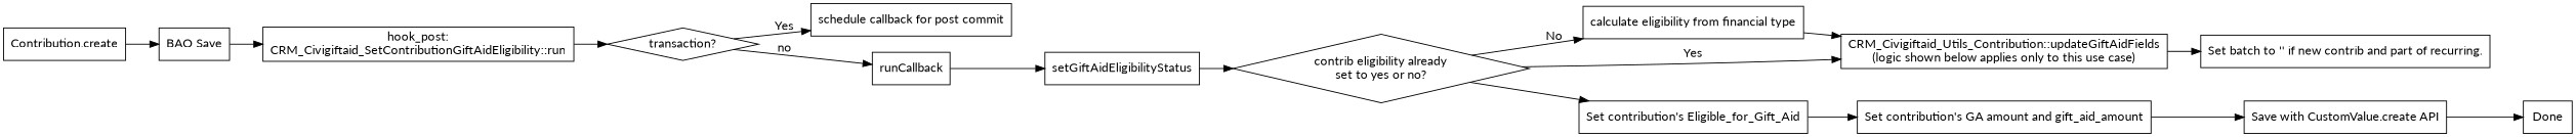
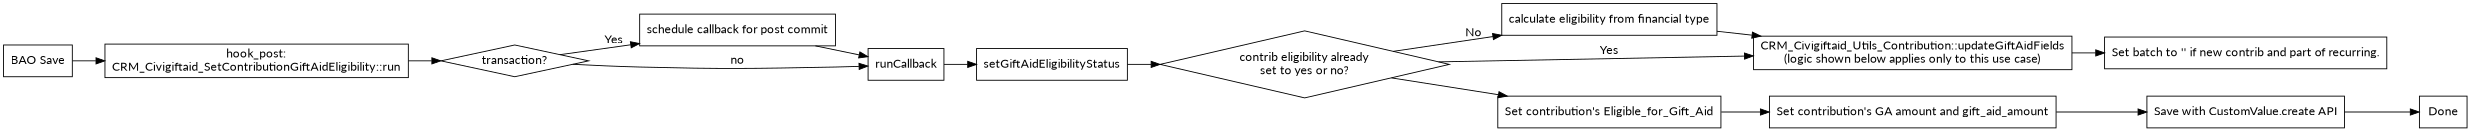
  digraph {
    fontname=Lato
    rankdir=LR
    node [fontname=Lato shape=rectangle]
    edge [fontname=Lato]
-   n1 [label="Contribution.create"]
    n2 [label="BAO Save"]
    n3 [label="hook_post:\nCRM_Civigiftaid_SetContributionGiftAidEligibility::run"]
    n4 [label="transaction?" shape=diamond]
    n5 [label="schedule callback for post commit"]
    n6 [label=runCallback]
    setGiftAidEligibilityStatus
    n8 [label="contrib eligibility already\nset to yes or no?" shape=diamond]
    n9 [label="calculate eligibility from financial type"]
    n10 [label="CRM_Civigiftaid_Utils_Contribution::updateGiftAidFields\n(logic shown below applies only to this use case)"]
    n11 [label="Set contribution's Eligible_for_Gift_Aid"]
    n12 [label="Set batch to '' if new contrib and part of recurring."]
    n13 [label="Set contribution's GA amount and gift_aid_amount"]
    n14 [label="Save with CustomValue.create API"]
    n15 [label=Done]
-   n1 -> n2
    n2 -> n3
    n3 -> n4
    n4 -> n5 [label=Yes]
    n4 -> n6 [label=no]
+   n5 -> n6
    n6 -> setGiftAidEligibilityStatus
    setGiftAidEligibilityStatus -> n8
    n8 -> n9 [label=No]
    n8 -> n10 [label=Yes]
    n8 -> n11
    n9 -> n10
    n10 -> n12
    n11 -> n13
    n13 -> n14
    n14 -> n15
  }
